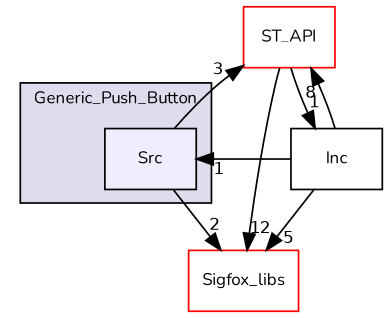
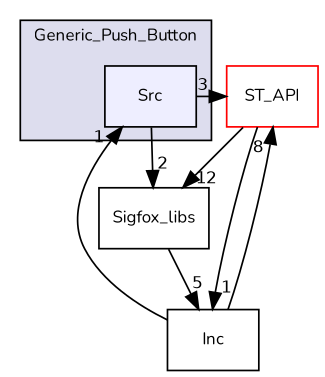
  digraph {
    compound=true
    fontname=Nunito
    node [fillcolor=white fontname=Nunito fontsize=10 shape=box style=filled]
    edge [fontname=Nunito headlabel=1 labeldistance=1.5 labelfontname=Helvetica labelfontsize=10]
    n1 [fillcolor="#eeeeff" label=Src pencolor=black]
    n2 [color=red label=ST_API]
-   n3 [color=red label=Sigfox_libs]
+   n3 [color=black label=Sigfox_libs]
    n4 [label=Inc fillcolor="" style=""]
    subgraph cluster_1 {
      bgcolor="#ddddee"
      fontsize=10
      label=Generic_Push_Button
      pencolor=black
      n1
    }
    n1 -> n2 [headlabel=3]
    n1 -> n3 [headlabel=2]
    n2 -> n3 [headlabel=12]
    n2 -> n4
    n4 -> n1
    n4 -> n2 [headlabel=8]
-   n4 -> n3 [headlabel=5]
+   n3 -> n4 [headlabel=5]
  }
